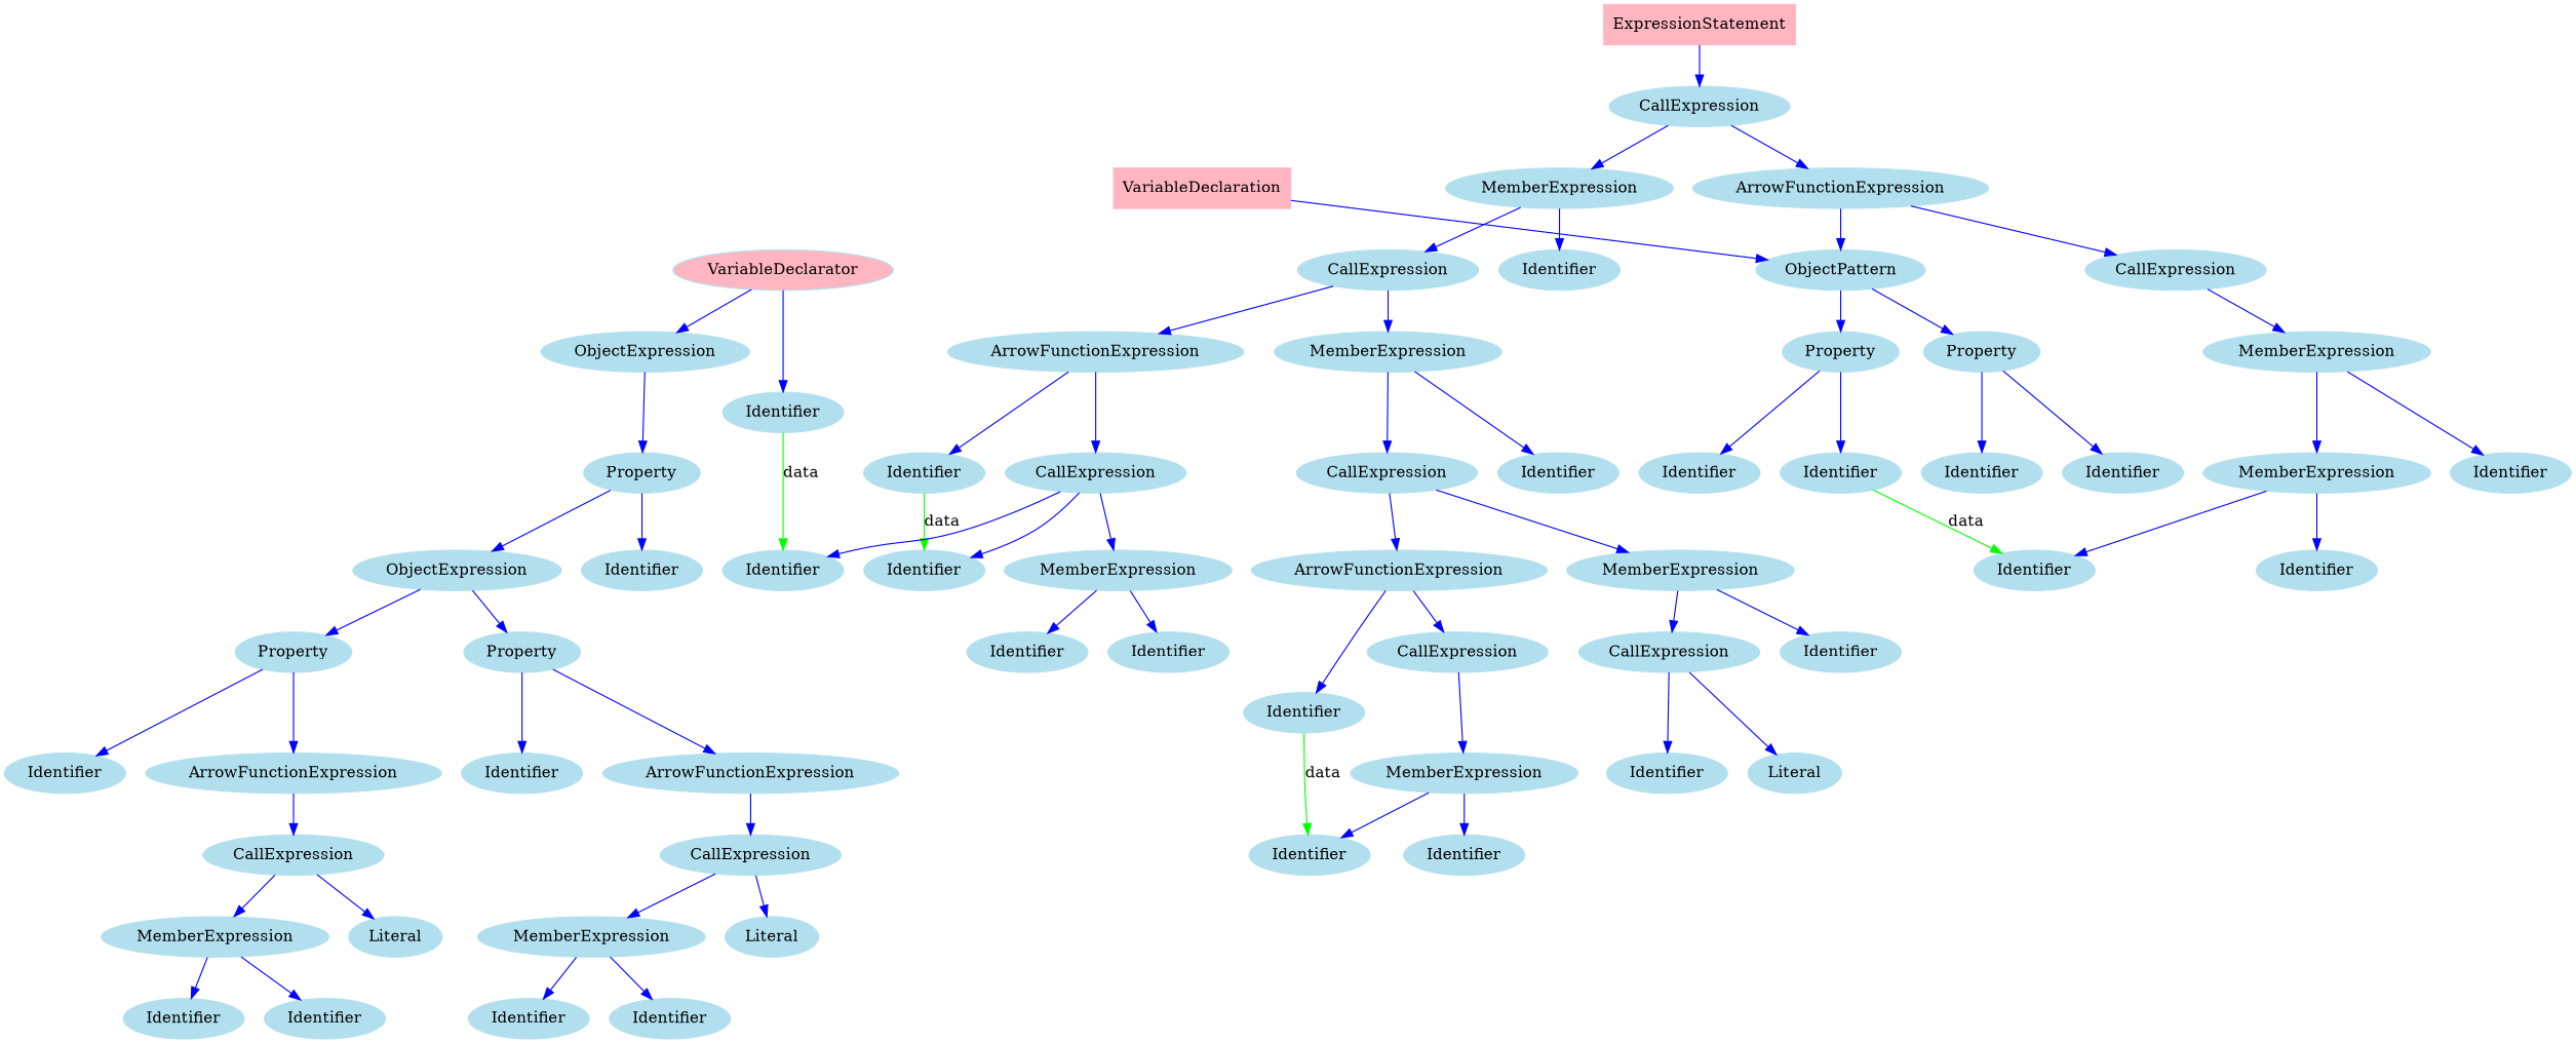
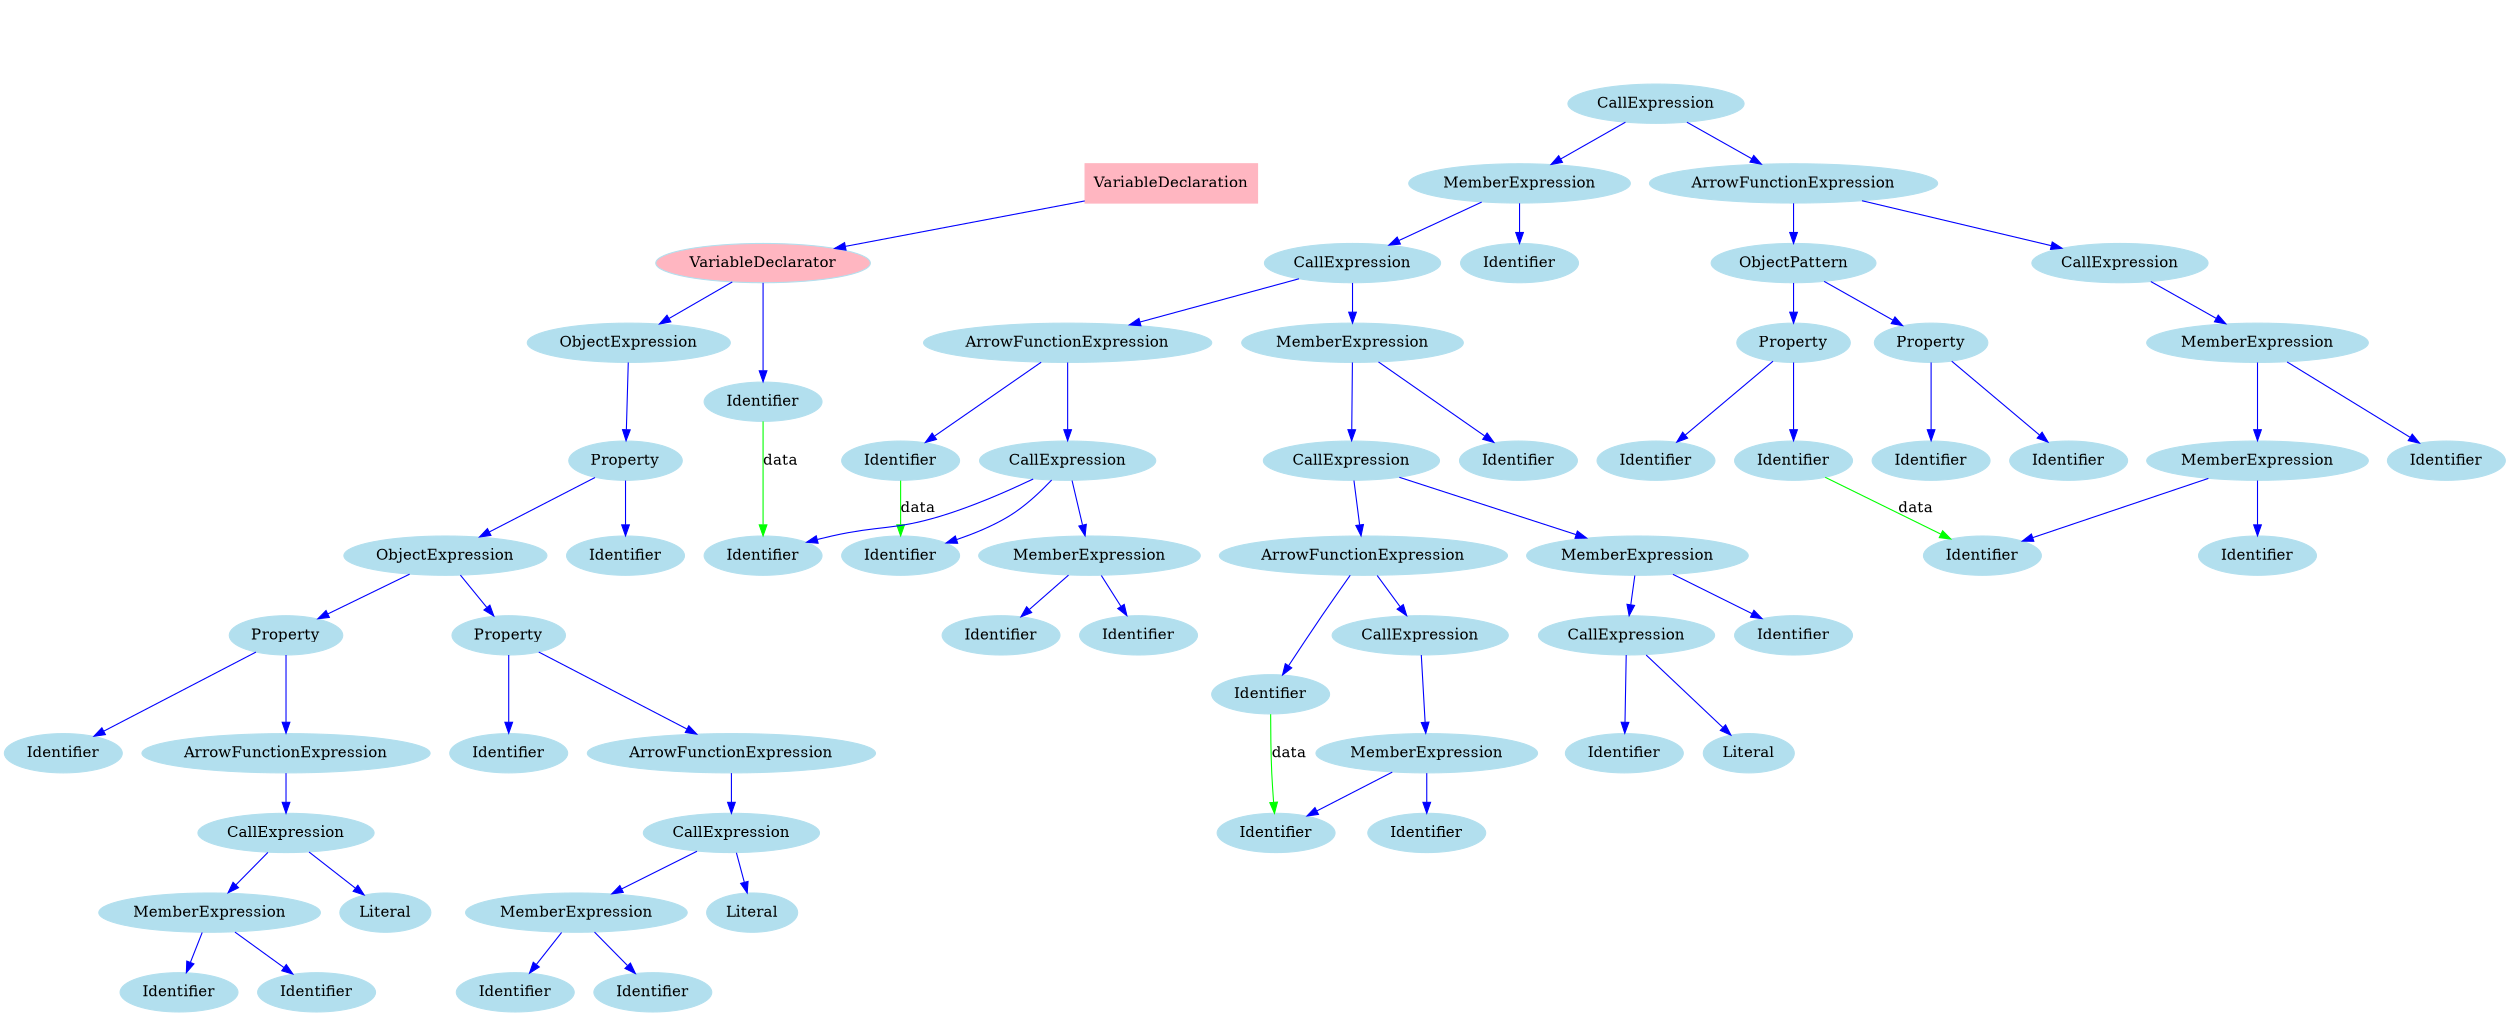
  digraph {
    node [color=lightblue2 fillcolor=lightblue2 shape=ellipse style=filled]
    edge [color=blue]
    n1 [color=lightpink fillcolor=lightpink label=VariableDeclaration shape=box]
    n2 [fillcolor=lightpink label=VariableDeclarator]
    n3 [label=Identifier]
    n4 [label=ObjectExpression]
    n5 [label=Identifier]
    n6 [label=Property]
    n7 [label=Identifier]
    n8 [label=ObjectExpression]
    n9 [label=Property]
    n10 [label=Property]
    n11 [label=Identifier]
    n12 [label=ArrowFunctionExpression]
    n13 [label=Identifier]
    n14 [label=ArrowFunctionExpression]
    n15 [label=CallExpression]
    n16 [label=MemberExpression]
    n17 [label=Literal]
    n18 [label=Identifier]
    n19 [label=Identifier]
    n20 [label=CallExpression]
    n21 [label=MemberExpression]
    n22 [label=Literal]
    n23 [label=Identifier]
    n24 [label=Identifier]
-   n25 [color=lightpink fillcolor=lightpink label=ExpressionStatement shape=box]
    n26 [label=CallExpression]
    n27 [label=MemberExpression]
    n28 [label=ArrowFunctionExpression]
    n29 [label=CallExpression]
    n30 [label=Identifier]
    n31 [label=ObjectPattern]
    n32 [label=CallExpression]
    n33 [label=MemberExpression]
    n34 [label=ArrowFunctionExpression]
    n35 [label=CallExpression]
    n36 [label=Identifier]
    n37 [label=Identifier]
    n38 [label=CallExpression]
    n39 [label=MemberExpression]
    n40 [label=ArrowFunctionExpression]
    n41 [label=CallExpression]
    n42 [label=Identifier]
    n43 [label=Identifier]
    n44 [label=CallExpression]
    n45 [label=Identifier]
    n46 [label=Literal]
    n47 [label=Identifier]
    n48 [label=MemberExpression]
    n49 [label=Identifier]
    n50 [label=Identifier]
    n51 [label=MemberExpression]
    n52 [label=Identifier]
    n53 [label=Identifier]
    n54 [label=Property]
    n55 [label=Property]
    n56 [label=MemberExpression]
    n57 [label=Identifier]
    n58 [label=Identifier]
    n59 [label=Identifier]
    n60 [label=Identifier]
    n61 [label=Identifier]
    n62 [label=MemberExpression]
    n63 [label=Identifier]
    n64 [label=Identifier]
-   n1 -> n31
+   n1 -> n2
    n2 -> n3
    n2 -> n4
    n3 -> n5 [color=green label=data]
    n4 -> n6
    n6 -> n7
    n6 -> n8
    n8 -> n9
    n8 -> n10
    n9 -> n11
    n9 -> n12
    n10 -> n13
    n10 -> n14
    n12 -> n15
    n14 -> n20
    n15 -> n16
    n15 -> n17
    n16 -> n18
    n16 -> n19
    n20 -> n21
    n20 -> n22
    n21 -> n23
    n21 -> n24
-   n25 -> n26
    n26 -> n27
    n26 -> n28
    n27 -> n29
    n27 -> n30
    n28 -> n31
    n28 -> n32
    n29 -> n33
    n29 -> n34
    n31 -> n54
    n31 -> n55
    n32 -> n56
    n33 -> n35
    n33 -> n36
    n34 -> n37
    n34 -> n38
    n35 -> n39
    n35 -> n40
    n37 -> n50 [color=green label=data]
    n38 -> n5
    n38 -> n50
    n38 -> n51
    n39 -> n41
    n39 -> n42
    n40 -> n43
    n40 -> n44
    n41 -> n45
    n41 -> n46
    n43 -> n47 [color=green label=data]
    n44 -> n48
    n48 -> n47
    n48 -> n49
    n51 -> n52
    n51 -> n53
    n54 -> n57
    n54 -> n58
    n55 -> n59
    n55 -> n60
    n56 -> n62
    n56 -> n63
    n60 -> n61 [color=green label=data]
    n62 -> n61
    n62 -> n64
  }
